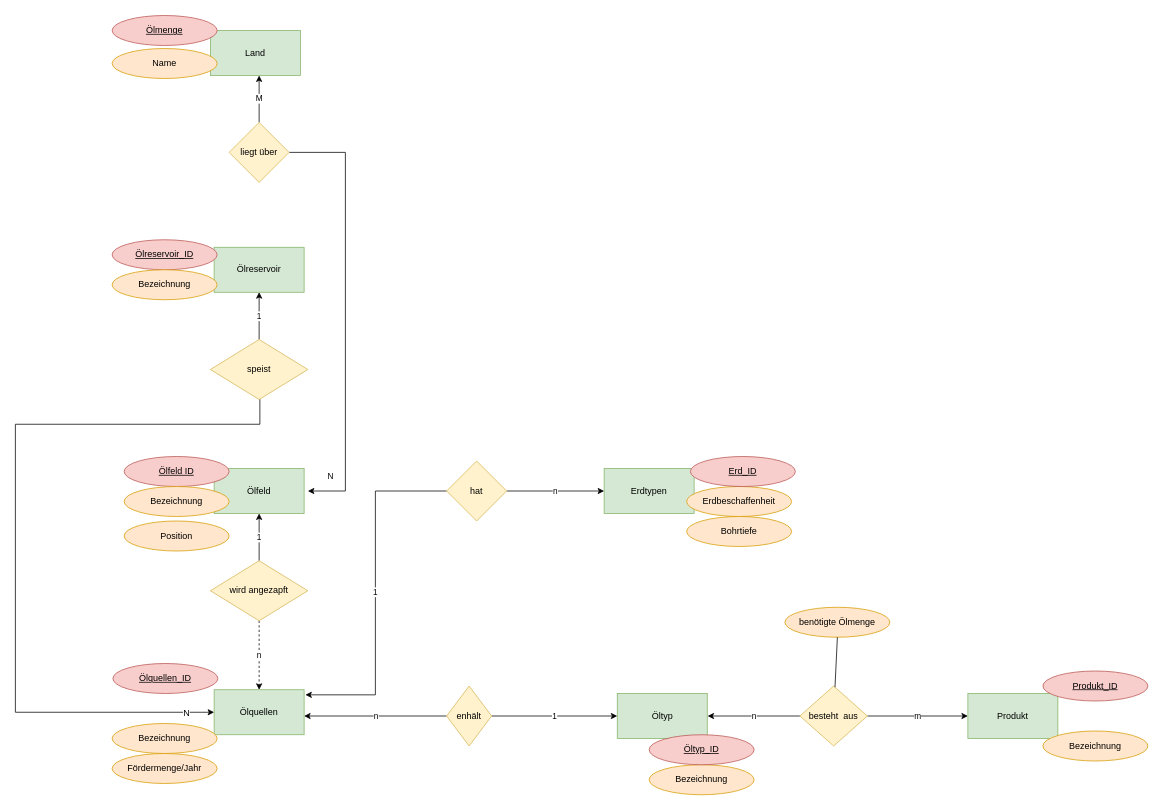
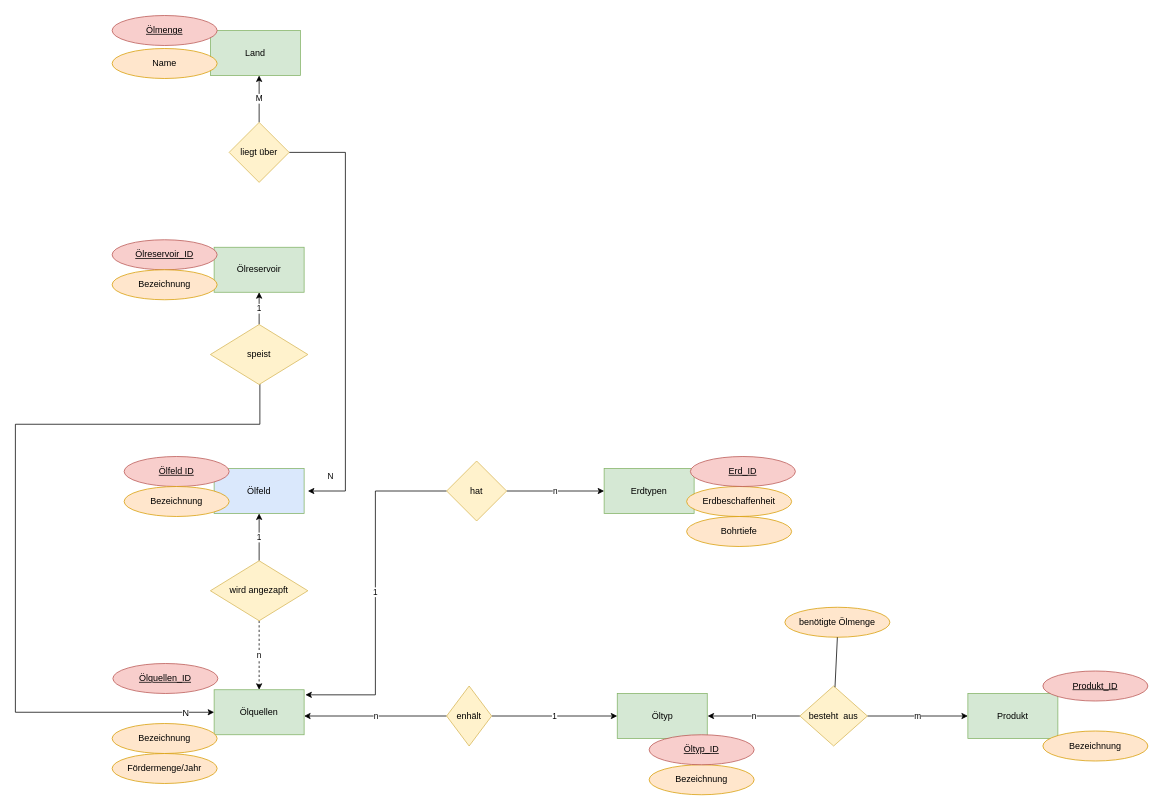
  <mxCell id="0" />
  <mxCell parent="0" id="1" />
- <mxCell parent="1" value="Ölfeld" id="2" vertex="1" style="rounded=0;whiteSpace=wrap;html=1;fillColor=#d5e8d4;strokeColor=#82b366;"><mxGeometry as="geometry" height="60" width="120" y="624" x="285" /></mxCell>
+ <mxCell parent="1" value="Ölfeld" id="2" vertex="1" style="rounded=0;whiteSpace=wrap;html=1;fillColor=#dae8fc;strokeColor=#82b366;"><mxGeometry as="geometry" height="60" width="120" y="624" x="285" /></mxCell>
  <mxCell parent="1" value="Öltyp" id="3" vertex="1" style="rounded=0;whiteSpace=wrap;html=1;fillColor=#d5e8d4;strokeColor=#82b366;"><mxGeometry as="geometry" height="60" width="120" y="924" x="822.5" /></mxCell>
  <mxCell parent="1" value="Produkt" id="4" vertex="1" style="rounded=0;whiteSpace=wrap;html=1;fillColor=#d5e8d4;strokeColor=#82b366;"><mxGeometry as="geometry" height="60" width="120" y="924" x="1290" /></mxCell>
  <mxCell parent="1" value="Land" id="5" vertex="1" style="rounded=0;whiteSpace=wrap;html=1;fillColor=#d5e8d4;strokeColor=#82b366;"><mxGeometry as="geometry" height="60" width="120" y="40" x="280" /></mxCell>
  <mxCell parent="1" value="Ölreservoir" id="6" vertex="1" style="rounded=0;whiteSpace=wrap;html=1;fillColor=#d5e8d4;strokeColor=#82b366;"><mxGeometry as="geometry" height="60" width="120" y="329" x="285" /></mxCell>
  <mxCell parent="1" value="Ölquellen" id="7" vertex="1" style="rounded=0;whiteSpace=wrap;html=1;fillColor=#d5e8d4;strokeColor=#82b366;"><mxGeometry as="geometry" height="60" width="120" y="919" x="285" /></mxCell>
  <mxCell parent="1" value="&lt;u&gt;Ölfeld ID&lt;/u&gt;" id="8" vertex="1" style="ellipse;whiteSpace=wrap;html=1;fillColor=#f8cecc;strokeColor=#b85450;"><mxGeometry as="geometry" height="40" width="140" y="608" x="165" /></mxCell>
  <mxCell parent="1" value="&lt;u&gt;Ölquellen_ID&lt;/u&gt;" id="9" vertex="1" style="ellipse;whiteSpace=wrap;html=1;fillColor=#f8cecc;strokeColor=#b85450;"><mxGeometry as="geometry" height="40" width="140" y="884" x="150" /></mxCell>
  <mxCell parent="1" value="&lt;u&gt;Produkt_ID&lt;/u&gt;" id="10" vertex="1" style="ellipse;whiteSpace=wrap;html=1;fillColor=#f8cecc;strokeColor=#b85450;"><mxGeometry as="geometry" height="40" width="140" y="894" x="1390" /></mxCell>
  <mxCell parent="1" value="&lt;u&gt;Ölmenge&lt;/u&gt;" id="11" vertex="1" style="ellipse;whiteSpace=wrap;html=1;fillColor=#f8cecc;strokeColor=#b85450;"><mxGeometry as="geometry" height="40" width="140" y="20" x="149" /></mxCell>
  <mxCell parent="1" value="&lt;u&gt;Ölreservoir_ID&lt;/u&gt;" id="12" vertex="1" style="ellipse;whiteSpace=wrap;html=1;fillColor=#f8cecc;strokeColor=#b85450;"><mxGeometry as="geometry" height="40" width="140" y="319" x="149" /></mxCell>
  <mxCell parent="1" value="Erdtypen" id="13" vertex="1" style="rounded=0;whiteSpace=wrap;html=1;fillColor=#d5e8d4;strokeColor=#82b366;"><mxGeometry as="geometry" height="60" width="120" y="624" x="805" /></mxCell>
  <mxCell parent="1" value="Bohrtiefe" id="14" vertex="1" style="ellipse;whiteSpace=wrap;html=1;fillColor=#ffe6cc;strokeColor=#d79b00;"><mxGeometry as="geometry" height="40" width="140" y="688" x="915" /></mxCell>
  <mxCell parent="1" value="Erdbeschaffenheit" id="15" vertex="1" style="ellipse;whiteSpace=wrap;html=1;fillColor=#ffe6cc;strokeColor=#d79b00;"><mxGeometry as="geometry" height="40" width="140" y="648" x="915" /></mxCell>
  <mxCell parent="1" value="Bezeichnung" id="16" vertex="1" style="ellipse;whiteSpace=wrap;html=1;fillColor=#ffe6cc;strokeColor=#d79b00;"><mxGeometry as="geometry" height="40" width="140" y="648" x="165" /></mxCell>
  <mxCell parent="1" value="Bezeichnung" id="17" vertex="1" style="ellipse;whiteSpace=wrap;html=1;fillColor=#ffe6cc;strokeColor=#d79b00;"><mxGeometry as="geometry" height="40" width="140" y="964" x="149" /></mxCell>
  <mxCell parent="1" value="Bezeichnung" id="18" vertex="1" style="ellipse;whiteSpace=wrap;html=1;fillColor=#ffe6cc;strokeColor=#d79b00;"><mxGeometry as="geometry" height="40" width="140" y="359" x="149" /></mxCell>
  <mxCell parent="1" value="Bezeichnung" id="19" vertex="1" style="ellipse;whiteSpace=wrap;html=1;fillColor=#ffe6cc;strokeColor=#d79b00;"><mxGeometry as="geometry" height="40" width="140" y="974" x="1390" /></mxCell>
  <mxCell parent="1" value="Name" id="20" vertex="1" style="ellipse;whiteSpace=wrap;html=1;fillColor=#ffe6cc;strokeColor=#d79b00;"><mxGeometry as="geometry" height="40" width="140" y="64" x="149" /></mxCell>
  <mxCell parent="1" value="Bezeichnung" id="21" vertex="1" style="ellipse;whiteSpace=wrap;html=1;fillColor=#ffe6cc;strokeColor=#d79b00;"><mxGeometry as="geometry" height="40" width="140" y="1019" x="865" /></mxCell>
  <mxCell parent="1" value="Fördermenge/Jahr" id="22" vertex="1" style="ellipse;whiteSpace=wrap;html=1;fillColor=#ffe6cc;strokeColor=#d79b00;"><mxGeometry as="geometry" height="40" width="140" y="1004" x="149" /></mxCell>
  <mxCell parent="1" value="benötigte Ölmenge" id="23" vertex="1" style="ellipse;whiteSpace=wrap;html=1;fillColor=#ffe6cc;strokeColor=#d79b00;"><mxGeometry x="1046" y="809" as="geometry" height="40" width="140" /></mxCell>
  <mxCell parent="1" value="M" id="24" style="edgeStyle=orthogonalEdgeStyle;rounded=0;orthogonalLoop=1;jettySize=auto;html=1;" source="26" edge="1"><mxGeometry as="geometry" relative="1"><mxPoint as="targetPoint" y="100" x="345" /></mxGeometry></mxCell>
  <mxCell parent="1" value="N" id="25" style="edgeStyle=orthogonalEdgeStyle;rounded=0;orthogonalLoop=1;jettySize=auto;html=1;" source="26" edge="1"><mxGeometry as="geometry" y="-20" x="0.759" relative="1"><mxPoint as="targetPoint" y="654" x="410" /><Array as="points"><mxPoint y="202" x="460" /><mxPoint y="654" x="460" /></Array><mxPoint as="offset" /></mxGeometry></mxCell>
  <mxCell parent="1" value="liegt über" id="26" vertex="1" style="rhombus;whiteSpace=wrap;html=1;fillColor=#fff2cc;strokeColor=#d6b656;"><mxGeometry as="geometry" height="80" width="80" y="162.5" x="305" /></mxCell>
  <mxCell parent="1" value="&lt;u&gt;Erd_ID&lt;/u&gt;" id="27" vertex="1" style="ellipse;whiteSpace=wrap;html=1;fillColor=#f8cecc;strokeColor=#b85450;"><mxGeometry as="geometry" height="40" width="140" y="608" x="920" /></mxCell>
  <mxCell parent="1" value="1" id="28" style="edgeStyle=orthogonalEdgeStyle;rounded=0;orthogonalLoop=1;jettySize=auto;html=1;" source="31" edge="1"><mxGeometry as="geometry" relative="1"><mxPoint as="targetPoint" y="389" x="345" /></mxGeometry></mxCell>
  <mxCell parent="1" value="" id="29" style="edgeStyle=orthogonalEdgeStyle;rounded=0;orthogonalLoop=1;jettySize=auto;html=1;entryX=0;entryY=0.5;entryDx=0;entryDy=0;" source="31" edge="1" target="7"><mxGeometry as="geometry" x="-0.785" relative="1"><mxPoint as="targetPoint" y="944" x="40" /><Array as="points"><mxPoint y="565" x="346" /><mxPoint y="565" x="20" /><mxPoint y="949" x="20" /></Array><mxPoint as="offset" /></mxGeometry></mxCell>
  <mxCell parent="29" value="N" id="30" vertex="1" style="text;html=1;resizable=0;points=[];align=center;verticalAlign=middle;labelBackgroundColor=#ffffff;" connectable="0"><mxGeometry as="geometry" y="-1" x="0.925" relative="1"><mxPoint as="offset" /></mxGeometry></mxCell>
- <mxCell parent="1" value="speist" id="31" vertex="1" style="rhombus;whiteSpace=wrap;html=1;fillColor=#fff2cc;strokeColor=#d6b656;"><mxGeometry as="geometry" height="80" width="130" y="452" x="280" /></mxCell>
+ <mxCell parent="1" value="speist" id="31" vertex="1" style="rhombus;whiteSpace=wrap;html=1;fillColor=#fff2cc;strokeColor=#d6b656;"><mxGeometry x="280" y="432" as="geometry" height="80" width="130" /></mxCell>
  <mxCell parent="1" value="1" id="32" style="edgeStyle=orthogonalEdgeStyle;rounded=0;orthogonalLoop=1;jettySize=auto;html=1;" source="34" edge="1"><mxGeometry as="geometry" relative="1"><mxPoint as="targetPoint" y="684" x="345" /></mxGeometry></mxCell>
  <mxCell parent="1" value="n" id="33" style="edgeStyle=orthogonalEdgeStyle;rounded=0;orthogonalLoop=1;jettySize=auto;html=1;entryX=0.5;entryY=0;entryDx=0;entryDy=0;dashed=1;" source="34" edge="1" target="7"><mxGeometry as="geometry" relative="1"><mxPoint as="targetPoint" y="919" x="345" /></mxGeometry></mxCell>
  <mxCell parent="1" value="wird angezapft" id="34" vertex="1" style="rhombus;whiteSpace=wrap;html=1;fillColor=#fff2cc;strokeColor=#d6b656;"><mxGeometry as="geometry" height="80" width="130" y="747" x="280" /></mxCell>
  <mxCell parent="1" value="1" id="35" style="edgeStyle=orthogonalEdgeStyle;rounded=0;orthogonalLoop=1;jettySize=auto;html=1;entryX=1.014;entryY=0.113;entryDx=0;entryDy=0;entryPerimeter=0;" source="37" edge="1" target="7"><mxGeometry as="geometry" relative="1"><mxPoint as="targetPoint" y="774" x="430" /><Array as="points"><mxPoint y="654" x="500" /><mxPoint y="926" x="500" /></Array></mxGeometry></mxCell>
  <mxCell parent="1" value="n" id="36" style="edgeStyle=orthogonalEdgeStyle;rounded=0;orthogonalLoop=1;jettySize=auto;html=1;entryX=0;entryY=0.5;entryDx=0;entryDy=0;" source="37" edge="1" target="13"><mxGeometry as="geometry" relative="1"><mxPoint as="targetPoint" y="654" x="790" /></mxGeometry></mxCell>
  <mxCell parent="1" value="hat" id="37" vertex="1" style="rhombus;whiteSpace=wrap;html=1;fillColor=#fff2cc;strokeColor=#d6b656;"><mxGeometry as="geometry" height="80" width="80" y="614" x="595" /></mxCell>
  <mxCell parent="1" value="n" id="38" style="edgeStyle=orthogonalEdgeStyle;rounded=0;orthogonalLoop=1;jettySize=auto;html=1;entryX=1;entryY=0.5;entryDx=0;entryDy=0;" source="40" edge="1"><mxGeometry as="geometry" relative="1"><mxPoint as="targetPoint" y="954" x="405" /></mxGeometry></mxCell>
  <mxCell parent="1" value="1" id="39" style="edgeStyle=orthogonalEdgeStyle;rounded=0;orthogonalLoop=1;jettySize=auto;html=1;entryX=0;entryY=0.5;entryDx=0;entryDy=0;" source="40" edge="1" target="3"><mxGeometry as="geometry" relative="1"><mxPoint as="targetPoint" y="954" x="805" /></mxGeometry></mxCell>
  <mxCell parent="1" value="enhält" id="40" vertex="1" style="rhombus;whiteSpace=wrap;html=1;fillColor=#fff2cc;strokeColor=#d6b656;"><mxGeometry x="595" y="914" as="geometry" height="80" width="60" /></mxCell>
  <mxCell parent="1" value="n" id="41" style="edgeStyle=orthogonalEdgeStyle;rounded=0;orthogonalLoop=1;jettySize=auto;html=1;" source="43" edge="1"><mxGeometry as="geometry" relative="1"><mxPoint as="targetPoint" y="954" x="943" /></mxGeometry></mxCell>
  <mxCell parent="1" value="m" id="42" style="edgeStyle=orthogonalEdgeStyle;rounded=0;orthogonalLoop=1;jettySize=auto;html=1;" source="43" edge="1" target="4"><mxGeometry as="geometry" relative="1" /></mxCell>
  <mxCell parent="1" value="besteht&amp;nbsp; aus" id="43" vertex="1" style="rhombus;whiteSpace=wrap;html=1;fillColor=#fff2cc;strokeColor=#d6b656;"><mxGeometry as="geometry" height="80" width="90" y="914" x="1066" /></mxCell>
  <mxCell parent="1" value="&lt;u&gt;Öltyp_ID&lt;/u&gt;" id="44" vertex="1" style="ellipse;whiteSpace=wrap;html=1;fillColor=#f8cecc;strokeColor=#b85450;"><mxGeometry as="geometry" height="40" width="140" y="979" x="865" /></mxCell>
  <mxCell parent="1" value="" id="45" style="endArrow=none;html=1;entryX=0.5;entryY=0;entryDx=0;entryDy=0;" edge="1" target="43"><mxGeometry as="geometry" height="50" width="50" relative="1"><mxPoint as="sourcePoint" y="914" x="1111" /><mxPoint as="targetPoint" y="1084" x="570" /></mxGeometry></mxCell>
  <mxCell parent="1" value="" id="46" style="endArrow=none;html=1;entryX=0.5;entryY=1;entryDx=0;entryDy=0;" source="43" edge="1" target="23"><mxGeometry as="geometry" height="50" width="50" relative="1"><mxPoint as="sourcePoint" y="1134" x="520" /><mxPoint as="targetPoint" y="1084" x="570" /></mxGeometry></mxCell>
- <mxCell parent="1" value="Position" id="47" vertex="1" style="ellipse;whiteSpace=wrap;html=1;fillColor=#ffe6cc;strokeColor=#d79b00;"><mxGeometry as="geometry" height="40" width="140" y="694" x="165" /></mxCell>
